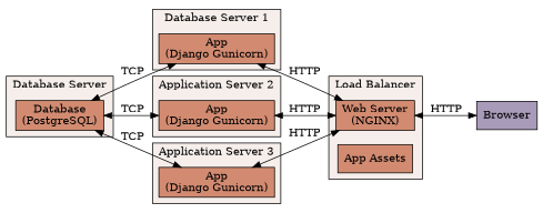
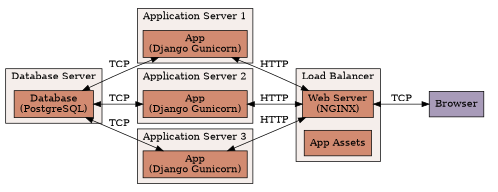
  digraph {
    rankdir=LR
    node [fillcolor="#d28b71" shape=box style=filled]
    edge [dir=both]
    n1 [label="Database\n(PostgreSQL)"]
    n2 [fillcolor="#a89bb9" label=Browser]
    n3 [label="App\n(Django Gunicorn)"]
    n4 [label="App\n(Django Gunicorn)"]
    n5 [label="App\n(Django Gunicorn)"]
    n6 [label="Web Server\n(NGINX)"]
    n7 [label="App Assets"]
    subgraph cluster_1 {
      bgcolor="#f5eeeb"
      label="Database Server"
      n1
    }
    subgraph cluster_2 {
      style=invis
      n2
    }
    subgraph cluster_3 {
      bgcolor="#f5eeeb"
-     label="Database Server 1"
+     label="Application Server 1"
      n3
    }
    subgraph cluster_4 {
      bgcolor="#f5eeeb"
      label="Application Server 2"
      n4
    }
    subgraph cluster_5 {
      bgcolor="#f5eeeb"
      label="Application Server 3"
      n5
    }
    subgraph cluster_6 {
      bgcolor="#f5eeeb"
      label="Load Balancer"
      rank=same
      n6
      n7
    }
    n1 -> n3 [label=TCP]
    n1 -> n4 [label=TCP]
    n1 -> n5 [label=TCP]
    n3 -> n6 [label=HTTP]
    n4 -> n6 [label=HTTP]
    n5 -> n6 [label=HTTP]
-   n6 -> n2 [label=HTTP]
+   n6 -> n2 [label=TCP]
  }
